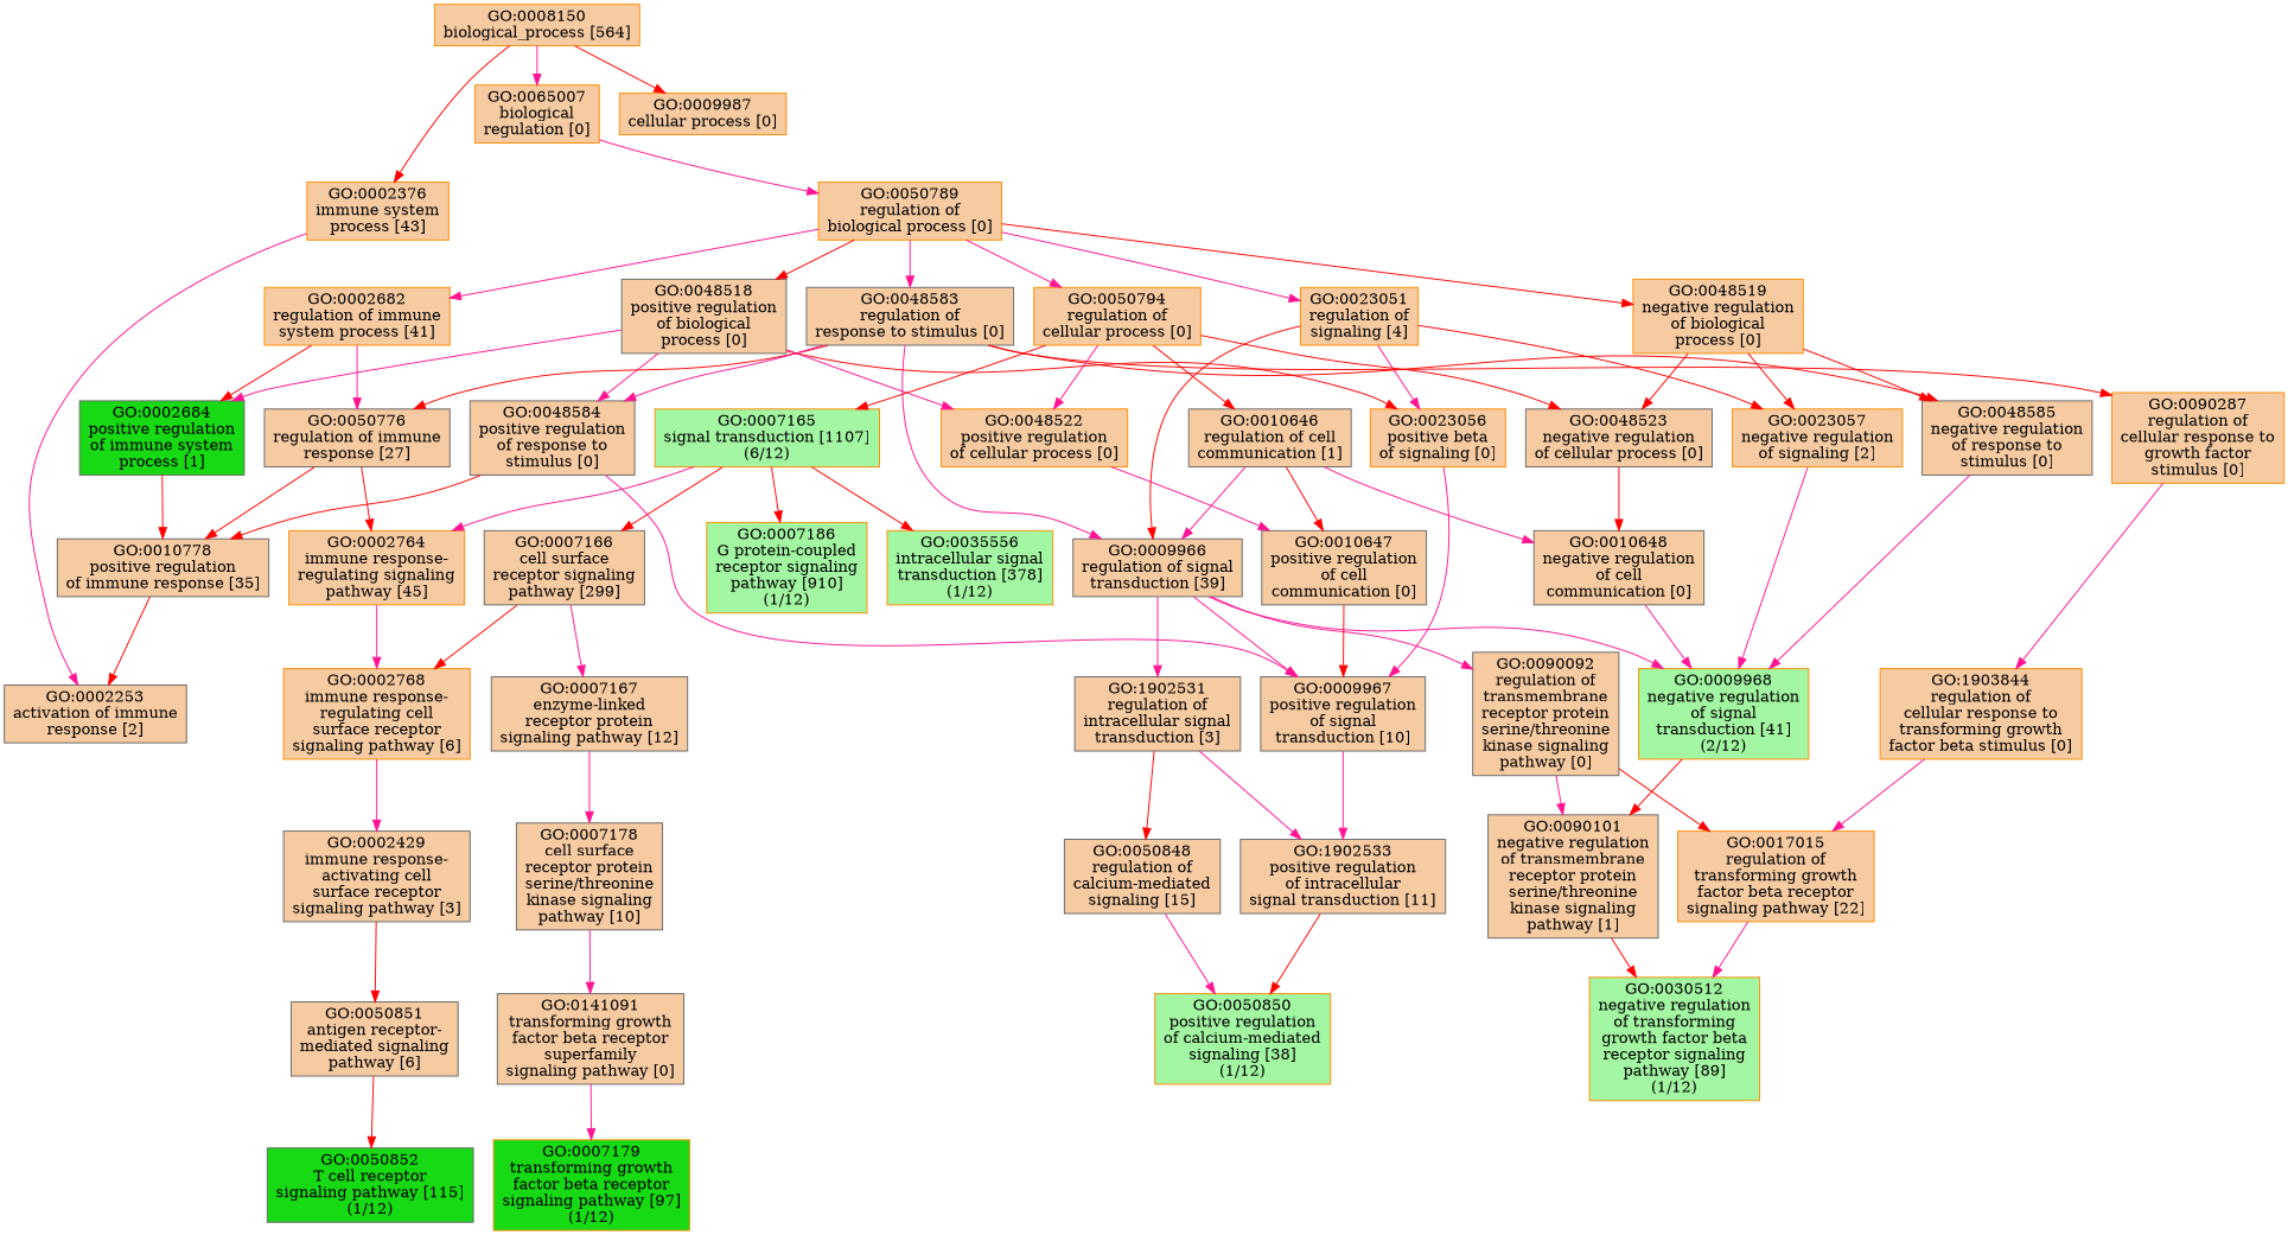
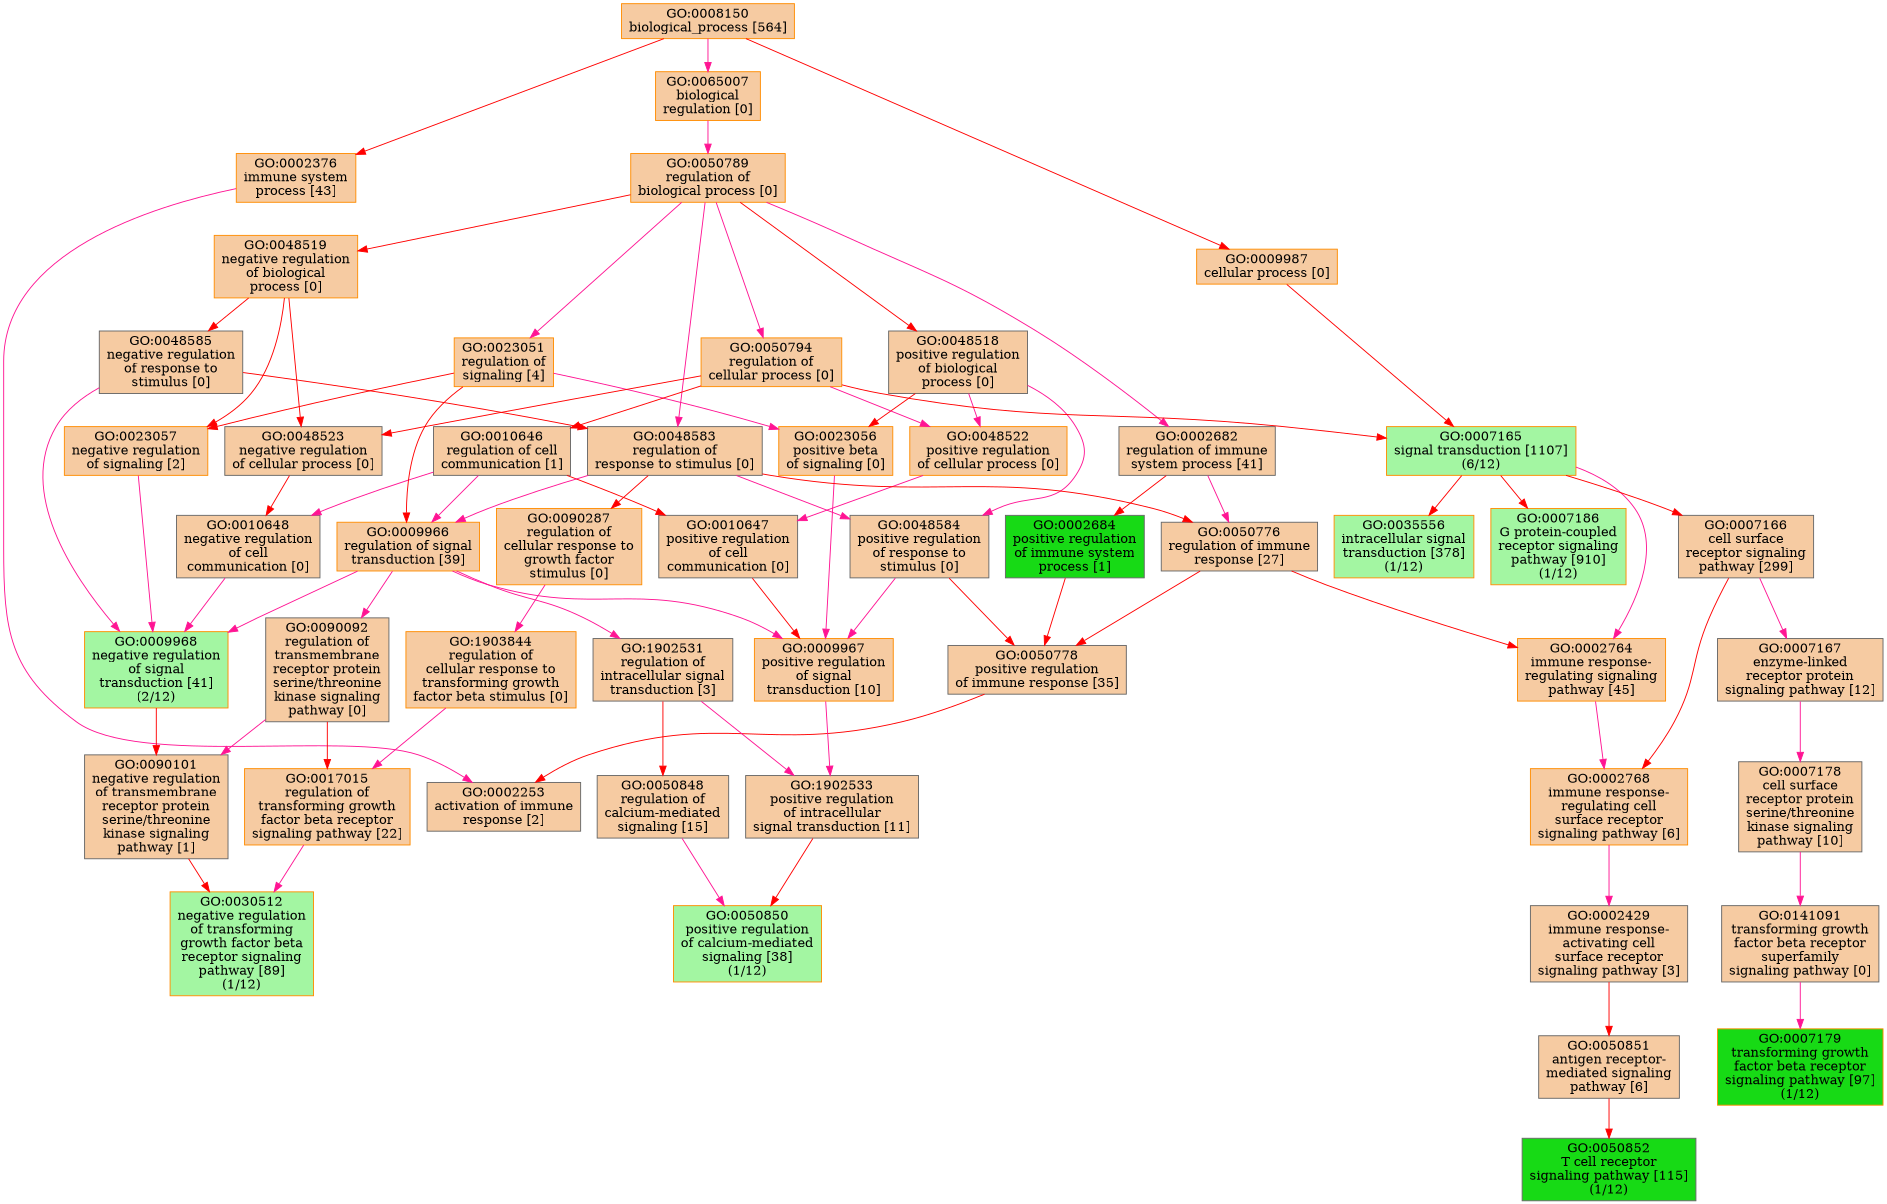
  digraph {
    node [color=gray40 fillcolor="#F6CBA2" shape=box style=filled]
    edge [color=deeppink]
    n1 [label="GO:0002253\nactivation of immune\nresponse [2]"]
    n2 [color=darkorange label="GO:0002376\nimmune system\nprocess [43]"]
    n3 [label="GO:0002429\nimmune response-\nactivating cell\nsurface receptor\nsignaling pathway [3]"]
    n4 [label="GO:0050851\nantigen receptor-\nmediated signaling\npathway [6]"]
    n5 [fillcolor="#17DA15" label="GO:0050852\nT cell receptor\nsignaling pathway [115]\n(1/12)"]
-   n6 [color=darkorange label="GO:0002682\nregulation of immune\nsystem process [41]"]
+   n6 [label="GO:0002682\nregulation of immune\nsystem process [41]"]
    n7 [fillcolor="#17DA15" label="GO:0002684\npositive regulation\nof immune system\nprocess [1]"]
    n8 [label="GO:0050776\nregulation of immune\nresponse [27]"]
-   n9 [label="GO:0010778\npositive regulation\nof immune response [35]"]
+   n9 [label="GO:0050778\npositive regulation\nof immune response [35]"]
    n10 [color=darkorange label="GO:0002764\nimmune response-\nregulating signaling\npathway [45]"]
    n11 [color=darkorange label="GO:0002768\nimmune response-\nregulating cell\nsurface receptor\nsignaling pathway [6]"]
    n12 [color=darkorange fillcolor="#A3F6A2" label="GO:0007165\nsignal transduction [1107]\n(6/12)"]
    n13 [label="GO:0007166\ncell surface\nreceptor signaling\npathway [299]"]
    n14 [color=darkorange fillcolor="#A3F6A2" label="GO:0007186\nG protein-coupled\nreceptor signaling\npathway [910]\n(1/12)"]
    n15 [color=darkorange fillcolor="#A3F6A2" label="GO:0035556\nintracellular signal\ntransduction [378]\n(1/12)"]
    n16 [label="GO:0007167\nenzyme-linked\nreceptor protein\nsignaling pathway [12]"]
    n17 [label="GO:0007178\ncell surface\nreceptor protein\nserine/threonine\nkinase signaling\npathway [10]"]
    n18 [label="GO:0141091\ntransforming growth\nfactor beta receptor\nsuperfamily\nsignaling pathway [0]"]
    n19 [color=darkorange fillcolor="#17DA15" label="GO:0007179\ntransforming growth\nfactor beta receptor\nsignaling pathway [97]\n(1/12)"]
    n20 [color=darkorange label="GO:0008150\nbiological_process [564]"]
    n21 [color=darkorange label="GO:0009987\ncellular process [0]"]
    n22 [color=darkorange label="GO:0065007\nbiological\nregulation [0]"]
    n23 [color=darkorange label="GO:0050789\nregulation of\nbiological process [0]"]
-   n24 [label="GO:0009966\nregulation of signal\ntransduction [39]"]
-   n25 [label="GO:0009967\npositive regulation\nof signal\ntransduction [10]"]
+   n24 [color=darkorange label="GO:0009966\nregulation of signal\ntransduction [39]"]
+   n25 [color=darkorange label="GO:0009967\npositive regulation\nof signal\ntransduction [10]"]
    n26 [color=darkorange fillcolor="#A3F6A2" label="GO:0009968\nnegative regulation\nof signal\ntransduction [41]\n(2/12)"]
    n27 [label="GO:0090092\nregulation of\ntransmembrane\nreceptor protein\nserine/threonine\nkinase signaling\npathway [0]"]
    n28 [label="GO:1902531\nregulation of\nintracellular signal\ntransduction [3]"]
    n29 [label="GO:1902533\npositive regulation\nof intracellular\nsignal transduction [11]"]
    n30 [label="GO:0090101\nnegative regulation\nof transmembrane\nreceptor protein\nserine/threonine\nkinase signaling\npathway [1]"]
    n31 [color=darkorange label="GO:0017015\nregulation of\ntransforming growth\nfactor beta receptor\nsignaling pathway [22]"]
    n32 [label="GO:0050848\nregulation of\ncalcium-mediated\nsignaling [15]"]
    n33 [color=darkorange fillcolor="#A3F6A2" label="GO:0050850\npositive regulation\nof calcium-mediated\nsignaling [38]\n(1/12)"]
    n34 [color=darkorange fillcolor="#A3F6A2" label="GO:0030512\nnegative regulation\nof transforming\ngrowth factor beta\nreceptor signaling\npathway [89]\n(1/12)"]
    n35 [label="GO:0010646\nregulation of cell\ncommunication [1]"]
    n36 [label="GO:0010647\npositive regulation\nof cell\ncommunication [0]"]
    n37 [label="GO:0010648\nnegative regulation\nof cell\ncommunication [0]"]
    n38 [color=darkorange label="GO:0023051\nregulation of\nsignaling [4]"]
    n39 [color=darkorange label="GO:0023056\npositive beta\nof signaling [0]"]
    n40 [color=darkorange label="GO:0023057\nnegative regulation\nof signaling [2]"]
    n41 [label="GO:0048518\npositive regulation\nof biological\nprocess [0]"]
    n42 [color=darkorange label="GO:0048522\npositive regulation\nof cellular process [0]"]
    n43 [label="GO:0048584\npositive regulation\nof response to\nstimulus [0]"]
    n44 [color=darkorange label="GO:0048519\nnegative regulation\nof biological\nprocess [0]"]
    n45 [label="GO:0048523\nnegative regulation\nof cellular process [0]"]
    n46 [label="GO:0048585\nnegative regulation\nof response to\nstimulus [0]"]
    n47 [label="GO:0048583\nregulation of\nresponse to stimulus [0]"]
    n48 [color=darkorange label="GO:0090287\nregulation of\ncellular response to\ngrowth factor\nstimulus [0]"]
    n49 [color=darkorange label="GO:1903844\nregulation of\ncellular response to\ntransforming growth\nfactor beta stimulus [0]"]
    n50 [color=darkorange label="GO:0050794\nregulation of\ncellular process [0]"]
    n2 -> n1
    n3 -> n4 [color=red]
    n4 -> n5 [color=red]
    n6 -> n7 [color=red]
    n6 -> n8
    n7 -> n9 [color=red]
    n8 -> n9 [color=red]
    n8 -> n10 [color=red]
    n9 -> n1 [color=red]
    n10 -> n11
    n11 -> n3
    n12 -> n10
    n12 -> n13 [color=red]
    n12 -> n14 [color=red]
    n12 -> n15 [color=red]
    n13 -> n11 [color=red]
    n13 -> n16
    n16 -> n17
    n17 -> n18
    n18 -> n19
    n20 -> n2 [color=red]
    n20 -> n21 [color=red]
    n20 -> n22
+   n21 -> n12 [color=red]
    n22 -> n23
    n23 -> n6
    n23 -> n38
    n23 -> n41 [color=red]
    n23 -> n44 [color=red]
    n23 -> n47
    n23 -> n50
    n24 -> n25
    n24 -> n26
    n24 -> n27
    n24 -> n28
    n25 -> n29
    n26 -> n30 [color=red]
    n27 -> n30
    n27 -> n31 [color=red]
    n28 -> n29
    n28 -> n32 [color=red]
    n29 -> n33 [color=red]
    n30 -> n34 [color=red]
    n31 -> n34
    n32 -> n33
    n35 -> n24
    n35 -> n36 [color=red]
    n35 -> n37
    n36 -> n25 [color=red]
    n37 -> n26
    n38 -> n24 [color=red]
    n38 -> n39
    n38 -> n40 [color=red]
    n39 -> n25
    n40 -> n26
-   n41 -> n7
    n41 -> n39 [color=red]
    n41 -> n42
    n41 -> n43
    n42 -> n36
    n43 -> n9 [color=red]
    n43 -> n25
    n44 -> n40 [color=red]
    n44 -> n45 [color=red]
    n44 -> n46 [color=red]
    n45 -> n37 [color=red]
    n46 -> n26
    n47 -> n8 [color=red]
    n47 -> n24
    n47 -> n43
-   n47 -> n46 [color=red]
+   n46 -> n47 [color=red]
    n47 -> n48 [color=red]
    n48 -> n49
    n49 -> n31
    n50 -> n12 [color=red]
    n50 -> n35 [color=red]
    n50 -> n42
    n50 -> n45 [color=red]
  }
